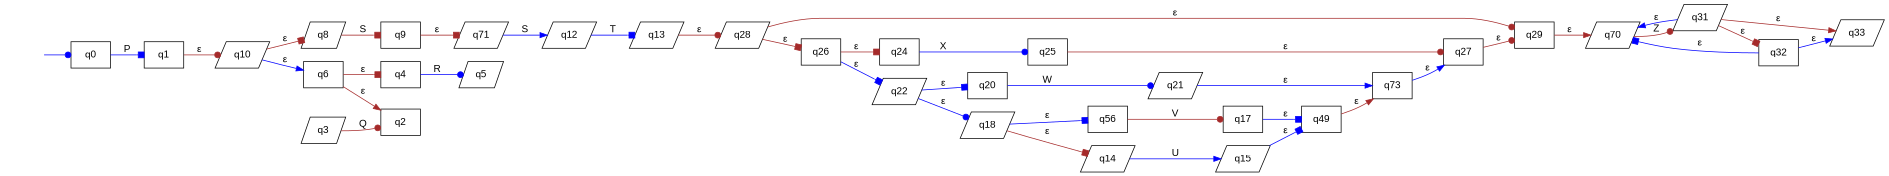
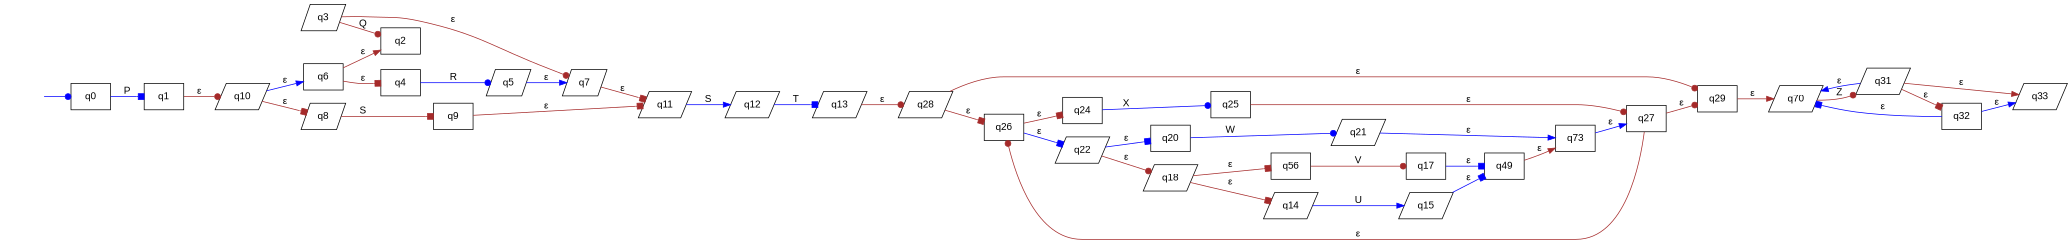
  digraph {
    fontname="Liberation Sans"
    rankdir=LR
    node [fontname="Liberation Sans" shape=box]
    edge [arrowhead=box color=brown fontname="Liberation Sans"]
    "" [shape=none]
    q0
    q1
    q10 [shape=parallelogram]
    q25
    q27
    q29
    q26
    n9 [label=q70 shape=parallelogram]
    q24
    q22 [shape=parallelogram]
    n12 [label=q56]
    q17
    n14 [label=q49]
    n15 [label=q73]
    q15 [shape=parallelogram]
-   q11 [shape=parallelogram label=q71]
+   q7 [shape=parallelogram]
+   q11 [shape=parallelogram]
    q12 [shape=parallelogram]
    q13 [shape=parallelogram]
    q28 [shape=parallelogram]
    q4
    q5 [shape=parallelogram]
    q31 [shape=parallelogram]
    q33 [shape=parallelogram]
    q32
    q3 [shape=parallelogram]
    q2
    q9
    q18 [shape=parallelogram]
    q20
    q6
    q8 [shape=parallelogram]
    q14 [shape=parallelogram]
    q21 [shape=parallelogram]
    "" -> q0 [arrowhead=dot color=blue]
    q0 -> q1 [color=blue label=P]
    q1 -> q10 [arrowhead=dot label="ε"]
    q10 -> q6 [arrowhead=normal color=blue label="ε"]
    q10 -> q8 [label="ε"]
    q25 -> q27 [arrowhead=dot label="ε"]
    q27 -> q29 [arrowhead=dot label="ε"]
+   q27 -> q26 [arrowhead=dot label="ε"]
    q29 -> n9 [arrowhead=normal label="ε"]
    q26 -> q24 [label="ε"]
    q26 -> q22 [color=blue label="ε"]
    n9 -> q31 [arrowhead=dot label=Z]
    q24 -> q25 [arrowhead=dot color=blue label=X]
-   q22 -> q18 [arrowhead=dot color=blue label="ε"]
+   q22 -> q18 [arrowhead=dot label="ε"]
    q22 -> q20 [color=blue label="ε"]
    n12 -> q17 [arrowhead=dot label=V]
    q17 -> n14 [color=blue label="ε"]
    n14 -> n15 [arrowhead=normal label="ε"]
    n15 -> q27 [arrowhead=normal color=blue label="ε"]
    q15 -> n14 [color=blue label="ε"]
+   q7 -> q11 [label="ε"]
    q11 -> q12 [arrowhead=normal color=blue label=S]
    q12 -> q13 [color=blue label=T]
    q13 -> q28 [arrowhead=dot label="ε"]
    q28 -> q29 [arrowhead=dot label="ε"]
    q28 -> q26 [label="ε"]
    q4 -> q5 [arrowhead=dot color=blue label=R]
+   q5 -> q7 [arrowhead=normal color=blue label="ε"]
    q31 -> n9 [arrowhead=normal color=blue label="ε"]
    q31 -> q33 [arrowhead=normal label="ε"]
    q31 -> q32 [label="ε"]
    q32 -> n9 [color=blue label="ε"]
    q32 -> q33 [arrowhead=normal color=blue label="ε"]
+   q3 -> q7 [arrowhead=dot label="ε"]
    q3 -> q2 [arrowhead=dot label=Q]
    q9 -> q11 [label="ε"]
-   q18 -> n12 [color=blue label="ε"]
+   q18 -> n12 [label="ε"]
    q18 -> q14 [label="ε"]
    q20 -> q21 [arrowhead=dot color=blue label=W]
    q6 -> q4 [label="ε"]
    q6 -> q2 [arrowhead=normal label="ε"]
    q8 -> q9 [label=S]
    q14 -> q15 [arrowhead=normal color=blue label=U]
    q21 -> n15 [arrowhead=normal color=blue label="ε"]
  }
